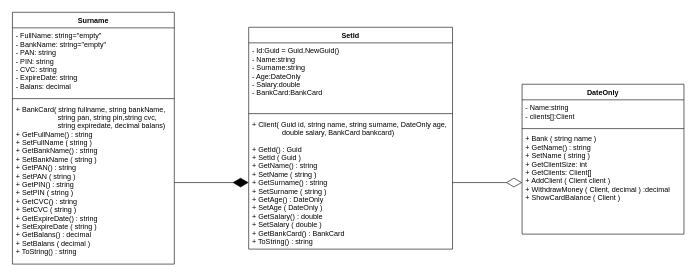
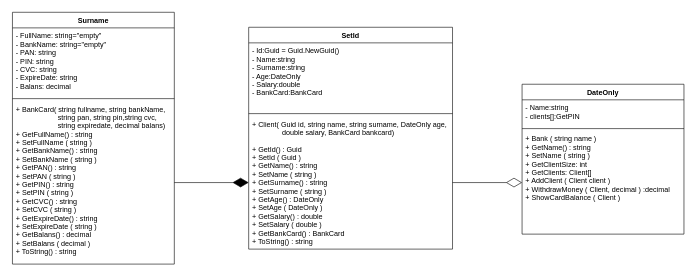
  <mxCell id="0" />
  <mxCell id="1" parent="0" />
  <mxCell id="2" value="Surname" style="swimlane;fontStyle=1;align=center;verticalAlign=top;childLayout=stackLayout;horizontal=1;startSize=26;horizontalStack=0;resizeParent=1;resizeParentMax=0;resizeLast=0;collapsible=1;marginBottom=0;" vertex="1" parent="1"><mxGeometry x="20" y="20" width="270" height="420" as="geometry" /></mxCell>
  <mxCell id="3" value="- FullName: string=&quot;empty&quot;&#10;- BankName: string=&quot;empty&quot;&#10;- PAN: string&#10;- PIN: string&#10;- CVC: string&#10;- ExpireDate: string&#10;- Balans: decimal" style="text;strokeColor=none;fillColor=none;align=left;verticalAlign=top;spacingLeft=4;spacingRight=4;overflow=hidden;rotatable=0;points=[[0,0.5],[1,0.5]];portConstraint=eastwest;" vertex="1" parent="2"><mxGeometry y="26" width="270" height="114" as="geometry" /></mxCell>
  <mxCell id="4" value="" style="line;strokeWidth=1;fillColor=none;align=left;verticalAlign=middle;spacingTop=-1;spacingLeft=3;spacingRight=3;rotatable=0;labelPosition=right;points=[];portConstraint=eastwest;strokeColor=inherit;" vertex="1" parent="2"><mxGeometry y="140" width="270" height="8" as="geometry" /></mxCell>
  <mxCell id="5" value="+ BankCard( string fullname, string bankName,&#10;                     string pan, string pin,string cvc,&#10;                     string expiredate, decimal balans)&#10;+ GetFullName() : string&#10;+ SetFullName ( string )&#10;+ GetBankName() : string&#10;+ SetBankName ( string )&#10;+ GetPAN() : string&#10;+ SetPAN ( string )&#10;+ GetPIN() : string&#10;+ SetPIN ( string )&#10;+ GetCVC() : string&#10;+ SetCVC ( string )&#10;+ GetExpireDate() : string&#10;+ SetExpireDate ( string )&#10;+ GetBalans() : decimal&#10;+ SetBalans ( decimal )&#10;+ ToString() : string" style="text;strokeColor=none;fillColor=none;align=left;verticalAlign=top;spacingLeft=4;spacingRight=4;overflow=hidden;rotatable=0;points=[[0,0.5],[1,0.5]];portConstraint=eastwest;" vertex="1" parent="2"><mxGeometry y="148" width="270" height="272" as="geometry" /></mxCell>
  <mxCell id="6" value="SetId" style="swimlane;fontStyle=1;align=center;verticalAlign=top;childLayout=stackLayout;horizontal=1;startSize=26;horizontalStack=0;resizeParent=1;resizeParentMax=0;resizeLast=0;collapsible=1;marginBottom=0;" vertex="1" parent="1"><mxGeometry x="414" y="45" width="340" height="370" as="geometry" /></mxCell>
  <mxCell id="7" value="- Id:Guid = Guid.NewGuid()&#10;- Name:string&#10;- Surname:string&#10;- Age:DateOnly&#10;- Salary:double&#10;- BankCard:BankCard" style="text;strokeColor=none;fillColor=none;align=left;verticalAlign=top;spacingLeft=4;spacingRight=4;overflow=hidden;rotatable=0;points=[[0,0.5],[1,0.5]];portConstraint=eastwest;" vertex="1" parent="6"><mxGeometry y="26" width="340" height="114" as="geometry" /></mxCell>
  <mxCell id="8" value="" style="line;strokeWidth=1;fillColor=none;align=left;verticalAlign=middle;spacingTop=-1;spacingLeft=3;spacingRight=3;rotatable=0;labelPosition=right;points=[];portConstraint=eastwest;strokeColor=inherit;" vertex="1" parent="6"><mxGeometry y="140" width="340" height="8" as="geometry" /></mxCell>
  <mxCell id="9" value="+ Client( Guid id, string name, string surname, DateOnly age,&#10;               double salary, BankCard bankcard)&#10;&#10;+ GetId() : Guid&#10;+ SetId ( Guid )&#10;+ GetName() : string&#10;+ SetName ( string )&#10;+ GetSurname() : string&#10;+ SetSurname ( string ) &#10;+ GetAge() : DateOnly&#10;+ SetAge ( DateOnly )&#10;+ GetSalary() : double&#10;+ SetSalary ( double ) &#10;+ GetBankCard() : BankCard&#10;+ ToString() : string" style="text;strokeColor=none;fillColor=none;align=left;verticalAlign=top;spacingLeft=4;spacingRight=4;overflow=hidden;rotatable=0;points=[[0,0.5],[1,0.5]];portConstraint=eastwest;" vertex="1" parent="6"><mxGeometry y="148" width="340" height="222" as="geometry" /></mxCell>
  <mxCell id="10" value="" style="endArrow=diamondThin;endFill=1;endSize=24;html=1;rounded=0;entryX=0;entryY=0.5;entryDx=0;entryDy=0;exitX=1;exitY=0.5;exitDx=0;exitDy=0;" edge="1" parent="1" source="5" target="9"><mxGeometry width="160" relative="1" as="geometry"><mxPoint x="370" y="1160" as="sourcePoint" /><mxPoint x="530" y="1160" as="targetPoint" /><Array as="points" /></mxGeometry></mxCell>
  <mxCell id="11" value="DateOnly" style="swimlane;fontStyle=1;align=center;verticalAlign=top;childLayout=stackLayout;horizontal=1;startSize=26;horizontalStack=0;resizeParent=1;resizeParentMax=0;resizeLast=0;collapsible=1;marginBottom=0;" vertex="1" parent="1"><mxGeometry x="870" y="140" width="270" height="250" as="geometry" /></mxCell>
- <mxCell id="12" value="- Name:string&#10;- clients[]:Client" style="text;strokeColor=none;fillColor=none;align=left;verticalAlign=top;spacingLeft=4;spacingRight=4;overflow=hidden;rotatable=0;points=[[0,0.5],[1,0.5]];portConstraint=eastwest;" vertex="1" parent="11"><mxGeometry y="26" width="270" height="44" as="geometry" /></mxCell>
+ <mxCell id="12" value="- Name:string&#10;- clients[]:GetPIN" style="text;strokeColor=none;fillColor=none;align=left;verticalAlign=top;spacingLeft=4;spacingRight=4;overflow=hidden;rotatable=0;points=[[0,0.5],[1,0.5]];portConstraint=eastwest;" vertex="1" parent="11"><mxGeometry y="26" width="270" height="44" as="geometry" /></mxCell>
  <mxCell id="13" value="" style="line;strokeWidth=1;fillColor=none;align=left;verticalAlign=middle;spacingTop=-1;spacingLeft=3;spacingRight=3;rotatable=0;labelPosition=right;points=[];portConstraint=eastwest;strokeColor=inherit;" vertex="1" parent="11"><mxGeometry y="70" width="270" height="8" as="geometry" /></mxCell>
  <mxCell id="14" value="+ Bank ( string name )&#10;+ GetName() : string&#10;+ SetName ( string ) &#10;+ GetClientSize: int&#10;+ GetClients: Client[]&#10;+ AddClient ( Client client )&#10;+ WithdrawMoney ( Client, decimal ) :decimal&#10;+ ShowCardBalance ( Client )&#10;&#10;" style="text;strokeColor=none;fillColor=none;align=left;verticalAlign=top;spacingLeft=4;spacingRight=4;overflow=hidden;rotatable=0;points=[[0,0.5],[1,0.5]];portConstraint=eastwest;" vertex="1" parent="11"><mxGeometry y="78" width="270" height="172" as="geometry" /></mxCell>
  <mxCell id="15" value="" style="endArrow=diamondThin;endFill=0;endSize=24;html=1;rounded=0;exitX=1;exitY=0.5;exitDx=0;exitDy=0;entryX=0;entryY=0.5;entryDx=0;entryDy=0;" edge="1" parent="1" source="9" target="14"><mxGeometry width="160" relative="1" as="geometry"><mxPoint x="720" y="250" as="sourcePoint" /><mxPoint x="880" y="250" as="targetPoint" /></mxGeometry></mxCell>
